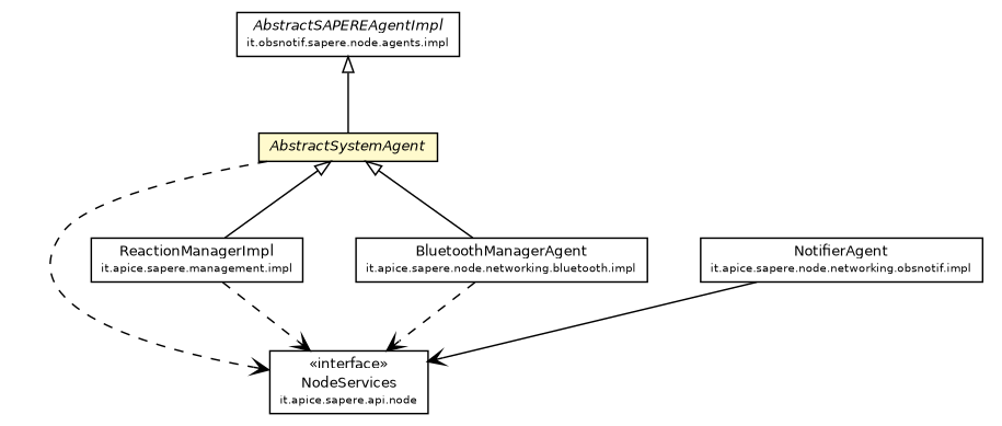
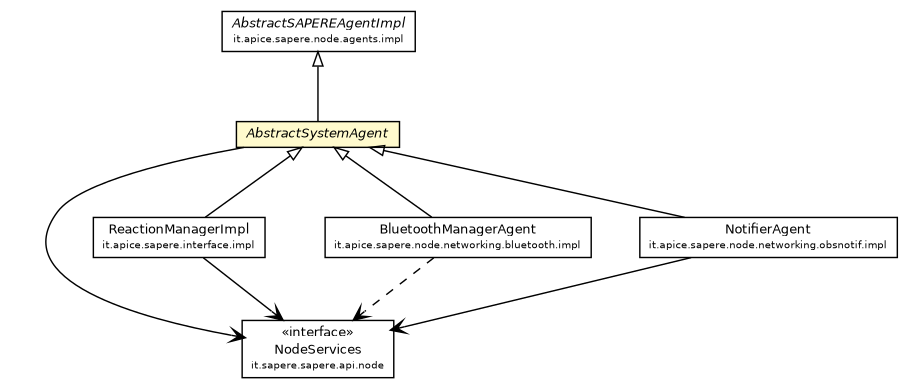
  digraph {
    node [fontcolor=black fontname=Helvetica fontsize=9.0 shape=plaintext]
    edge [fontname=Helvetica fontsize=10.0 headport=p labelfontname=Helvetica labelfontsize=10 tailport=p]
-   n1 [label=<<table border="0" cellborder="1" cellspacing="0" cellpadding="2" port="p" href="../../api/node/NodeServices.html"> 		<tr><td><table border="0" cellspacing="0" cellpadding="1"> 			<tr><td> &laquo;interface&raquo; </td></tr> 			<tr><td> NodeServices </td></tr> 			<tr><td><font point-size="7.0"> it.apice.sapere.api.node </font></td></tr> 		</table></td></tr> 		</table>>]
-   n2 [label=<<table border="0" cellborder="1" cellspacing="0" cellpadding="2" port="p" href="../../management/impl/ReactionManagerImpl.html"> 		<tr><td><table border="0" cellspacing="0" cellpadding="1"> 			<tr><td> ReactionManagerImpl </td></tr> 			<tr><td><font point-size="7.0"> it.apice.sapere.management.impl </font></td></tr> 		</table></td></tr> 		</table>>]
+   n1 [label=<<table border="0" cellborder="1" cellspacing="0" cellpadding="2" port="p" href="../../api/node/NodeServices.html"> 		<tr><td><table border="0" cellspacing="0" cellpadding="1"> 			<tr><td> &laquo;interface&raquo; </td></tr> 			<tr><td> NodeServices </td></tr> 			<tr><td><font point-size="7.0"> it.sapere.sapere.api.node </font></td></tr> 		</table></td></tr> 		</table>>]
+   n2 [label=<<table border="0" cellborder="1" cellspacing="0" cellpadding="2" port="p" href="../../management/impl/ReactionManagerImpl.html"> 		<tr><td><table border="0" cellspacing="0" cellpadding="1"> 			<tr><td> ReactionManagerImpl </td></tr> 			<tr><td><font point-size="7.0"> it.apice.sapere.interface.impl </font></td></tr> 		</table></td></tr> 		</table>>]
    n3 [label=<<table border="0" cellborder="1" cellspacing="0" cellpadding="2" port="p" bgcolor="lemonChiffon" href="./AbstractSystemAgent.html"> 		<tr><td><table border="0" cellspacing="0" cellpadding="1"> 			<tr><td><font face="Helvetica-Oblique"> AbstractSystemAgent </font></td></tr> 		</table></td></tr> 		</table>>]
    n4 [label=<<table border="0" cellborder="1" cellspacing="0" cellpadding="2" port="p" href="../networking/bluetooth/impl/BluetoothManagerAgent.html"> 		<tr><td><table border="0" cellspacing="0" cellpadding="1"> 			<tr><td> BluetoothManagerAgent </td></tr> 			<tr><td><font point-size="7.0"> it.apice.sapere.node.networking.bluetooth.impl </font></td></tr> 		</table></td></tr> 		</table>>]
    n5 [label=<<table border="0" cellborder="1" cellspacing="0" cellpadding="2" port="p" href="../networking/obsnotif/impl/NotifierAgent.html"> 		<tr><td><table border="0" cellspacing="0" cellpadding="1"> 			<tr><td> NotifierAgent </td></tr> 			<tr><td><font point-size="7.0"> it.apice.sapere.node.networking.obsnotif.impl </font></td></tr> 		</table></td></tr> 		</table>>]
-   n6 [label=<<table border="0" cellborder="1" cellspacing="0" cellpadding="2" port="p" href="./impl/AbstractSAPEREAgentImpl.html"> 		<tr><td><table border="0" cellspacing="0" cellpadding="1"> 			<tr><td><font face="Helvetica-Oblique"> AbstractSAPEREAgentImpl </font></td></tr> 			<tr><td><font point-size="7.0"> it.obsnotif.sapere.node.agents.impl </font></td></tr> 		</table></td></tr> 		</table>>]
-   n2 -> n1 [arrowhead=open color=black fontcolor=black style=dashed]
-   n3 -> n1 [arrowhead=open color=black fontcolor=black style=dashed]
+   n6 [label=<<table border="0" cellborder="1" cellspacing="0" cellpadding="2" port="p" href="./impl/AbstractSAPEREAgentImpl.html"> 		<tr><td><table border="0" cellspacing="0" cellpadding="1"> 			<tr><td><font face="Helvetica-Oblique"> AbstractSAPEREAgentImpl </font></td></tr> 			<tr><td><font point-size="7.0"> it.apice.sapere.node.agents.impl </font></td></tr> 		</table></td></tr> 		</table>>]
+   n2 -> n1 [arrowhead=open color=black fontcolor=black style=solid]
+   n3 -> n1 [arrowhead=open color=black fontcolor=black style=solid]
    n3 -> n2 [arrowtail=empty dir=back fontsize=10]
    n3 -> n4 [arrowtail=empty dir=back fontsize=10]
+   n3 -> n5 [arrowtail=empty dir=back fontsize=10]
    n4 -> n1 [arrowhead=open color=black fontcolor=black style=dashed]
    n5 -> n1 [arrowhead=open color=black fontcolor=black style=solid]
    n6 -> n3 [arrowtail=empty dir=back fontsize=10]
  }
